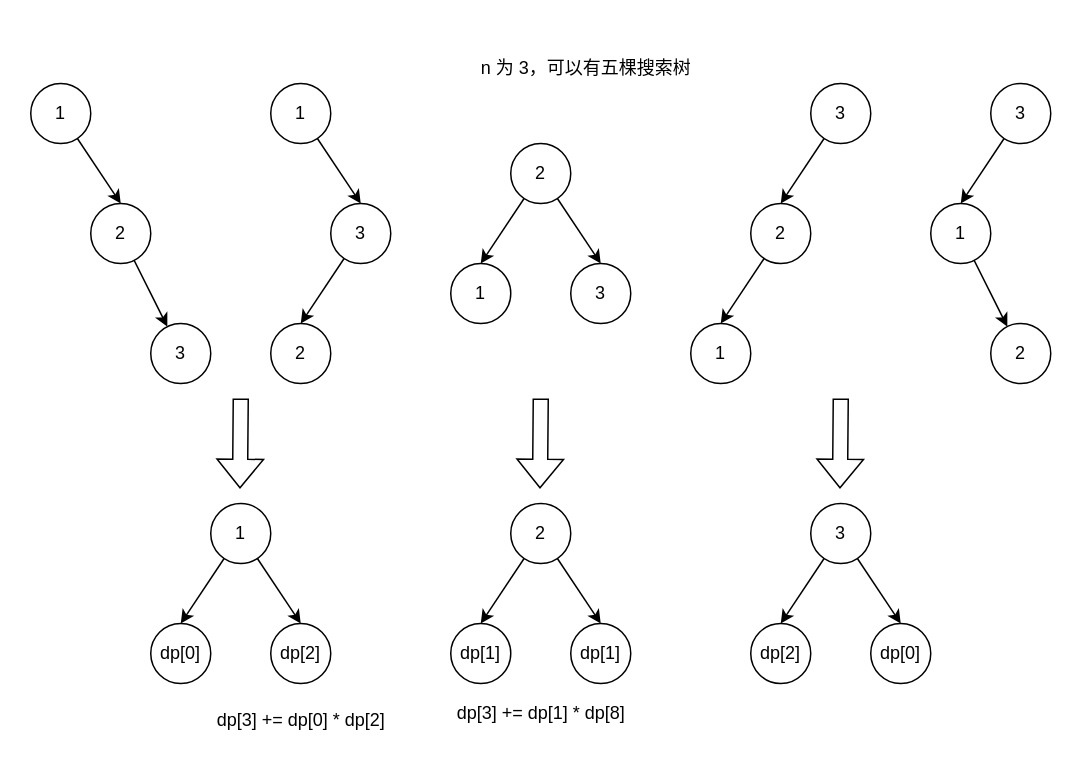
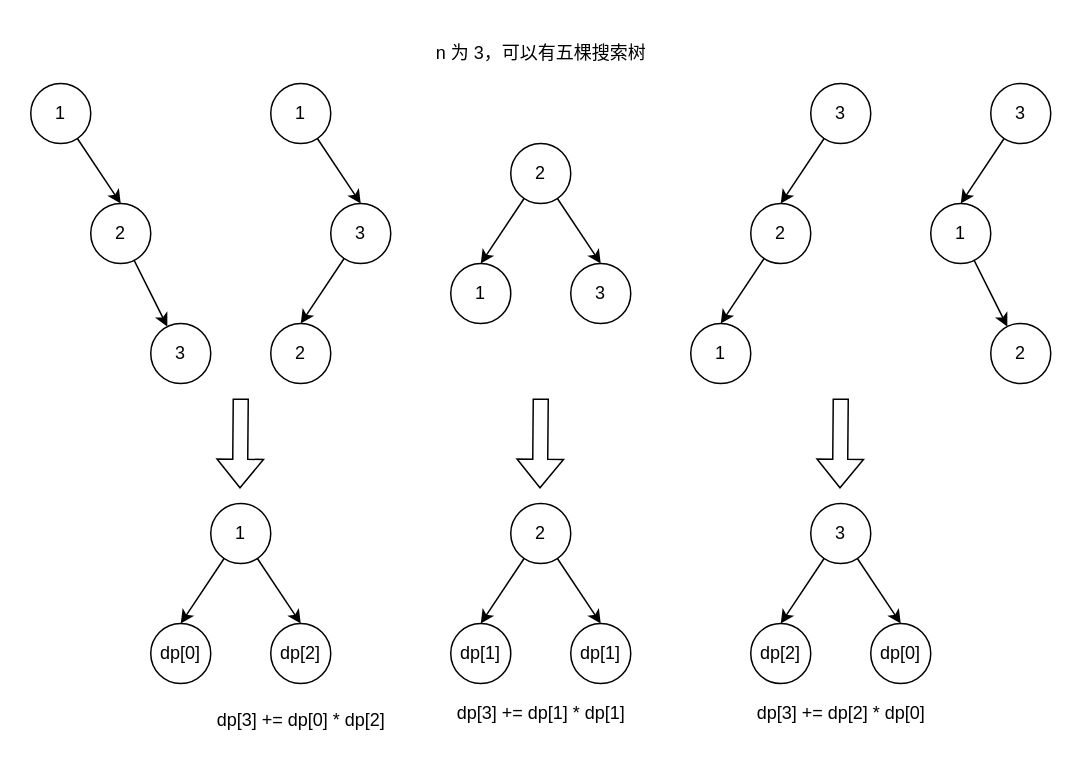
  <mxCell id="0" />
  <mxCell id="1" parent="0" />
  <mxCell id="2" style="rounded=0;orthogonalLoop=1;jettySize=auto;html=1;" edge="1" parent="1" source="3" target="6"><mxGeometry relative="1" as="geometry" /></mxCell>
  <mxCell id="3" value="2" style="ellipse;whiteSpace=wrap;html=1;aspect=fixed;" vertex="1" parent="1"><mxGeometry x="60" y="135" width="40" height="40" as="geometry" /></mxCell>
  <mxCell id="4" style="rounded=0;orthogonalLoop=1;jettySize=auto;html=1;entryX=0.5;entryY=0;entryDx=0;entryDy=0;" edge="1" parent="1" source="5" target="3"><mxGeometry relative="1" as="geometry" /></mxCell>
  <mxCell id="5" value="1" style="ellipse;whiteSpace=wrap;html=1;aspect=fixed;" vertex="1" parent="1"><mxGeometry x="20" y="55" width="40" height="40" as="geometry" /></mxCell>
  <mxCell id="6" value="3" style="ellipse;whiteSpace=wrap;html=1;aspect=fixed;" vertex="1" parent="1"><mxGeometry x="100" y="215" width="40" height="40" as="geometry" /></mxCell>
  <mxCell id="7" style="rounded=0;orthogonalLoop=1;jettySize=auto;html=1;entryX=0.5;entryY=0;entryDx=0;entryDy=0;" edge="1" parent="1" source="8" target="11"><mxGeometry relative="1" as="geometry" /></mxCell>
  <mxCell id="8" value="3" style="ellipse;whiteSpace=wrap;html=1;aspect=fixed;" vertex="1" parent="1"><mxGeometry x="220" y="135" width="40" height="40" as="geometry" /></mxCell>
  <mxCell id="9" style="rounded=0;orthogonalLoop=1;jettySize=auto;html=1;entryX=0.5;entryY=0;entryDx=0;entryDy=0;" edge="1" parent="1" source="10" target="8"><mxGeometry relative="1" as="geometry" /></mxCell>
  <mxCell id="10" value="1" style="ellipse;whiteSpace=wrap;html=1;aspect=fixed;" vertex="1" parent="1"><mxGeometry x="180" y="55" width="40" height="40" as="geometry" /></mxCell>
  <mxCell id="11" value="2" style="ellipse;whiteSpace=wrap;html=1;aspect=fixed;" vertex="1" parent="1"><mxGeometry x="180" y="215" width="40" height="40" as="geometry" /></mxCell>
  <mxCell id="12" style="rounded=0;orthogonalLoop=1;jettySize=auto;html=1;entryX=0.5;entryY=0;entryDx=0;entryDy=0;" edge="1" parent="1" source="14" target="16"><mxGeometry relative="1" as="geometry" /></mxCell>
  <mxCell id="13" style="rounded=0;orthogonalLoop=1;jettySize=auto;html=1;entryX=0.5;entryY=0;entryDx=0;entryDy=0;" edge="1" parent="1" source="14" target="15"><mxGeometry relative="1" as="geometry" /></mxCell>
  <mxCell id="14" value="2" style="ellipse;whiteSpace=wrap;html=1;aspect=fixed;" vertex="1" parent="1"><mxGeometry x="340" y="95" width="40" height="40" as="geometry" /></mxCell>
  <mxCell id="15" value="3" style="ellipse;whiteSpace=wrap;html=1;aspect=fixed;" vertex="1" parent="1"><mxGeometry x="380" y="175" width="40" height="40" as="geometry" /></mxCell>
  <mxCell id="16" value="1" style="ellipse;whiteSpace=wrap;html=1;aspect=fixed;" vertex="1" parent="1"><mxGeometry x="300" y="175" width="40" height="40" as="geometry" /></mxCell>
  <mxCell id="17" style="rounded=0;orthogonalLoop=1;jettySize=auto;html=1;entryX=0.5;entryY=0;entryDx=0;entryDy=0;" edge="1" parent="1" source="18" target="21"><mxGeometry relative="1" as="geometry" /></mxCell>
  <mxCell id="18" value="2" style="ellipse;whiteSpace=wrap;html=1;aspect=fixed;" vertex="1" parent="1"><mxGeometry x="500" y="135" width="40" height="40" as="geometry" /></mxCell>
  <mxCell id="19" style="rounded=0;orthogonalLoop=1;jettySize=auto;html=1;entryX=0.5;entryY=0;entryDx=0;entryDy=0;" edge="1" parent="1" source="20" target="18"><mxGeometry relative="1" as="geometry" /></mxCell>
  <mxCell id="20" value="3" style="ellipse;whiteSpace=wrap;html=1;aspect=fixed;" vertex="1" parent="1"><mxGeometry x="540" y="55" width="40" height="40" as="geometry" /></mxCell>
  <mxCell id="21" value="1" style="ellipse;whiteSpace=wrap;html=1;aspect=fixed;" vertex="1" parent="1"><mxGeometry x="460" y="215" width="40" height="40" as="geometry" /></mxCell>
  <mxCell id="22" style="rounded=0;orthogonalLoop=1;jettySize=auto;html=1;" edge="1" parent="1" source="23" target="26"><mxGeometry relative="1" as="geometry" /></mxCell>
  <mxCell id="23" value="1" style="ellipse;whiteSpace=wrap;html=1;aspect=fixed;" vertex="1" parent="1"><mxGeometry x="620" y="135" width="40" height="40" as="geometry" /></mxCell>
  <mxCell id="24" style="rounded=0;orthogonalLoop=1;jettySize=auto;html=1;entryX=0.5;entryY=0;entryDx=0;entryDy=0;" edge="1" parent="1" source="25" target="23"><mxGeometry relative="1" as="geometry" /></mxCell>
  <mxCell id="25" value="3" style="ellipse;whiteSpace=wrap;html=1;aspect=fixed;" vertex="1" parent="1"><mxGeometry x="660" y="55" width="40" height="40" as="geometry" /></mxCell>
  <mxCell id="26" value="2" style="ellipse;whiteSpace=wrap;html=1;aspect=fixed;" vertex="1" parent="1"><mxGeometry x="660" y="215" width="40" height="40" as="geometry" /></mxCell>
- <mxCell id="27" value="n 为 3，可以有五棵搜索树" style="text;html=1;align=center;verticalAlign=middle;resizable=0;points=[];autosize=1;strokeColor=none;fillColor=none;" vertex="1" parent="1"><mxGeometry x="310" y="30" width="160" height="30" as="geometry" /></mxCell>
+ <mxCell id="27" value="n 为 3，可以有五棵搜索树" style="text;html=1;align=center;verticalAlign=middle;resizable=0;points=[];autosize=1;strokeColor=none;fillColor=none;" vertex="1" parent="1"><mxGeometry x="280" y="20" width="160" height="30" as="geometry" /></mxCell>
  <mxCell id="28" style="rounded=0;orthogonalLoop=1;jettySize=auto;html=1;entryX=0.5;entryY=0;entryDx=0;entryDy=0;" edge="1" parent="1" source="30" target="31"><mxGeometry relative="1" as="geometry" /></mxCell>
  <mxCell id="29" style="rounded=0;orthogonalLoop=1;jettySize=auto;html=1;entryX=0.5;entryY=0;entryDx=0;entryDy=0;" edge="1" parent="1" source="30" target="32"><mxGeometry relative="1" as="geometry" /></mxCell>
  <mxCell id="30" value="1" style="ellipse;whiteSpace=wrap;html=1;aspect=fixed;" vertex="1" parent="1"><mxGeometry x="140" y="335" width="40" height="40" as="geometry" /></mxCell>
  <mxCell id="31" value="dp[0]" style="ellipse;whiteSpace=wrap;html=1;aspect=fixed;" vertex="1" parent="1"><mxGeometry x="100" y="415" width="40" height="40" as="geometry" /></mxCell>
  <mxCell id="32" value="dp[2]" style="ellipse;whiteSpace=wrap;html=1;aspect=fixed;" vertex="1" parent="1"><mxGeometry x="180" y="415" width="40" height="40" as="geometry" /></mxCell>
  <mxCell id="33" style="rounded=0;orthogonalLoop=1;jettySize=auto;html=1;entryX=0.5;entryY=0;entryDx=0;entryDy=0;" edge="1" parent="1" source="35" target="36"><mxGeometry relative="1" as="geometry" /></mxCell>
  <mxCell id="34" style="rounded=0;orthogonalLoop=1;jettySize=auto;html=1;entryX=0.5;entryY=0;entryDx=0;entryDy=0;" edge="1" parent="1" source="35" target="37"><mxGeometry relative="1" as="geometry" /></mxCell>
  <mxCell id="35" value="2" style="ellipse;whiteSpace=wrap;html=1;aspect=fixed;" vertex="1" parent="1"><mxGeometry x="340" y="335" width="40" height="40" as="geometry" /></mxCell>
  <mxCell id="36" value="dp[1]" style="ellipse;whiteSpace=wrap;html=1;aspect=fixed;" vertex="1" parent="1"><mxGeometry x="300" y="415" width="40" height="40" as="geometry" /></mxCell>
  <mxCell id="37" value="dp[1]" style="ellipse;whiteSpace=wrap;html=1;aspect=fixed;" vertex="1" parent="1"><mxGeometry x="380" y="415" width="40" height="40" as="geometry" /></mxCell>
  <mxCell id="38" style="rounded=0;orthogonalLoop=1;jettySize=auto;html=1;entryX=0.5;entryY=0;entryDx=0;entryDy=0;" edge="1" parent="1" source="40" target="41"><mxGeometry relative="1" as="geometry" /></mxCell>
  <mxCell id="39" style="rounded=0;orthogonalLoop=1;jettySize=auto;html=1;entryX=0.5;entryY=0;entryDx=0;entryDy=0;" edge="1" parent="1" source="40" target="42"><mxGeometry relative="1" as="geometry" /></mxCell>
  <mxCell id="40" value="3" style="ellipse;whiteSpace=wrap;html=1;aspect=fixed;" vertex="1" parent="1"><mxGeometry x="540" y="335" width="40" height="40" as="geometry" /></mxCell>
  <mxCell id="41" value="dp[2]" style="ellipse;whiteSpace=wrap;html=1;aspect=fixed;" vertex="1" parent="1"><mxGeometry x="500" y="415" width="40" height="40" as="geometry" /></mxCell>
  <mxCell id="42" value="dp[0]" style="ellipse;whiteSpace=wrap;html=1;aspect=fixed;" vertex="1" parent="1"><mxGeometry x="580" y="415" width="40" height="40" as="geometry" /></mxCell>
  <mxCell id="43" value="dp[3] += dp[0] * dp[2]" style="text;html=1;align=center;verticalAlign=middle;resizable=0;points=[];autosize=1;strokeColor=none;fillColor=none;" vertex="1" parent="1"><mxGeometry x="130" y="465" width="140" height="30" as="geometry" /></mxCell>
- <mxCell id="44" value="dp[3] += dp[1] * dp[8]" style="text;html=1;align=center;verticalAlign=middle;resizable=0;points=[];autosize=1;strokeColor=none;fillColor=none;" vertex="1" parent="1"><mxGeometry x="290" y="460" width="140" height="30" as="geometry" /></mxCell>
+ <mxCell id="44" value="dp[3] += dp[1] * dp[1]" style="text;html=1;align=center;verticalAlign=middle;resizable=0;points=[];autosize=1;strokeColor=none;fillColor=none;" vertex="1" parent="1"><mxGeometry x="290" y="460" width="140" height="30" as="geometry" /></mxCell>
+ <mxCell id="45" value="dp[3] += dp[2] * dp[0]" style="text;html=1;align=center;verticalAlign=middle;resizable=0;points=[];autosize=1;strokeColor=none;fillColor=none;" vertex="1" parent="1"><mxGeometry x="490" y="460" width="140" height="30" as="geometry" /></mxCell>
  <mxCell id="46" value="" style="shape=flexArrow;endArrow=classic;html=1;rounded=0;" edge="1" parent="1"><mxGeometry width="50" height="50" relative="1" as="geometry"><mxPoint x="160" y="265" as="sourcePoint" /><mxPoint x="159.5" y="325" as="targetPoint" /></mxGeometry></mxCell>
  <mxCell id="47" value="" style="shape=flexArrow;endArrow=classic;html=1;rounded=0;" edge="1" parent="1"><mxGeometry width="50" height="50" relative="1" as="geometry"><mxPoint x="360" y="265" as="sourcePoint" /><mxPoint x="359.5" y="325" as="targetPoint" /></mxGeometry></mxCell>
  <mxCell id="48" value="" style="shape=flexArrow;endArrow=classic;html=1;rounded=0;" edge="1" parent="1"><mxGeometry width="50" height="50" relative="1" as="geometry"><mxPoint x="560" y="265" as="sourcePoint" /><mxPoint x="559.5" y="325" as="targetPoint" /></mxGeometry></mxCell>
